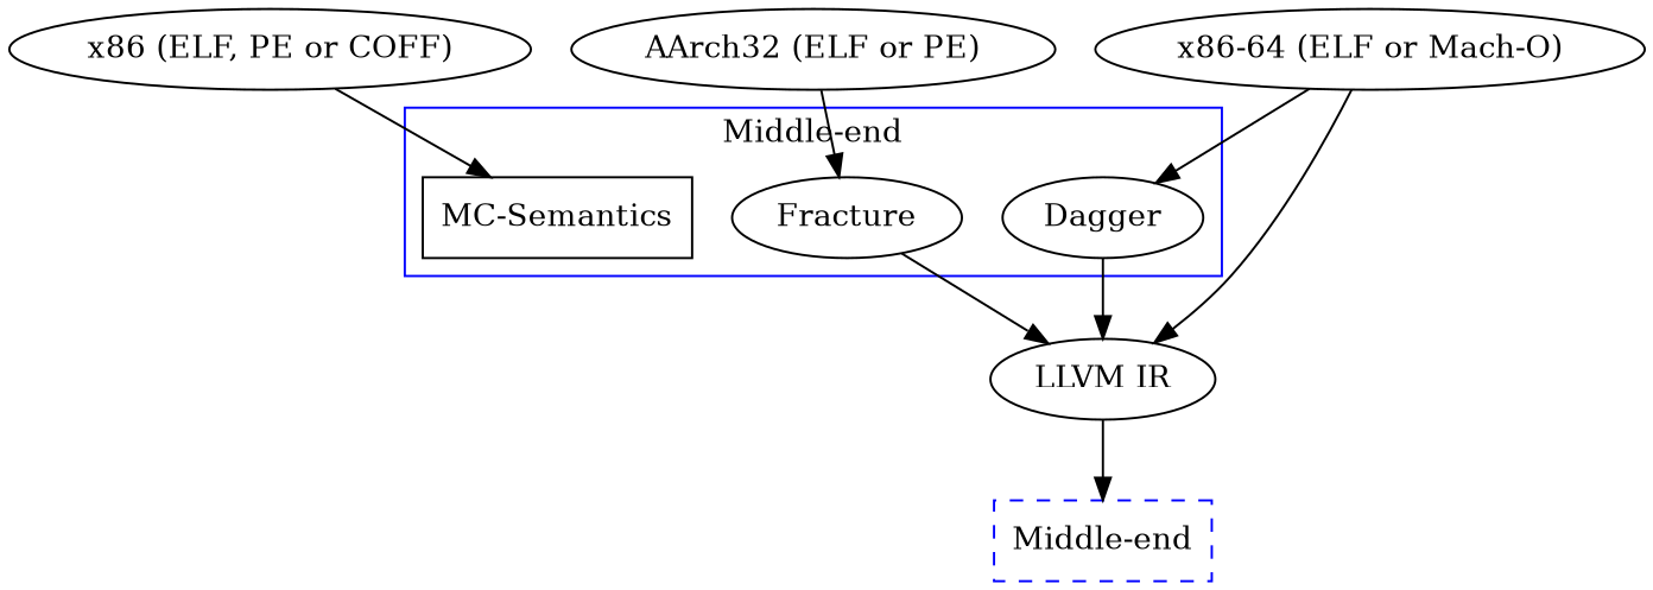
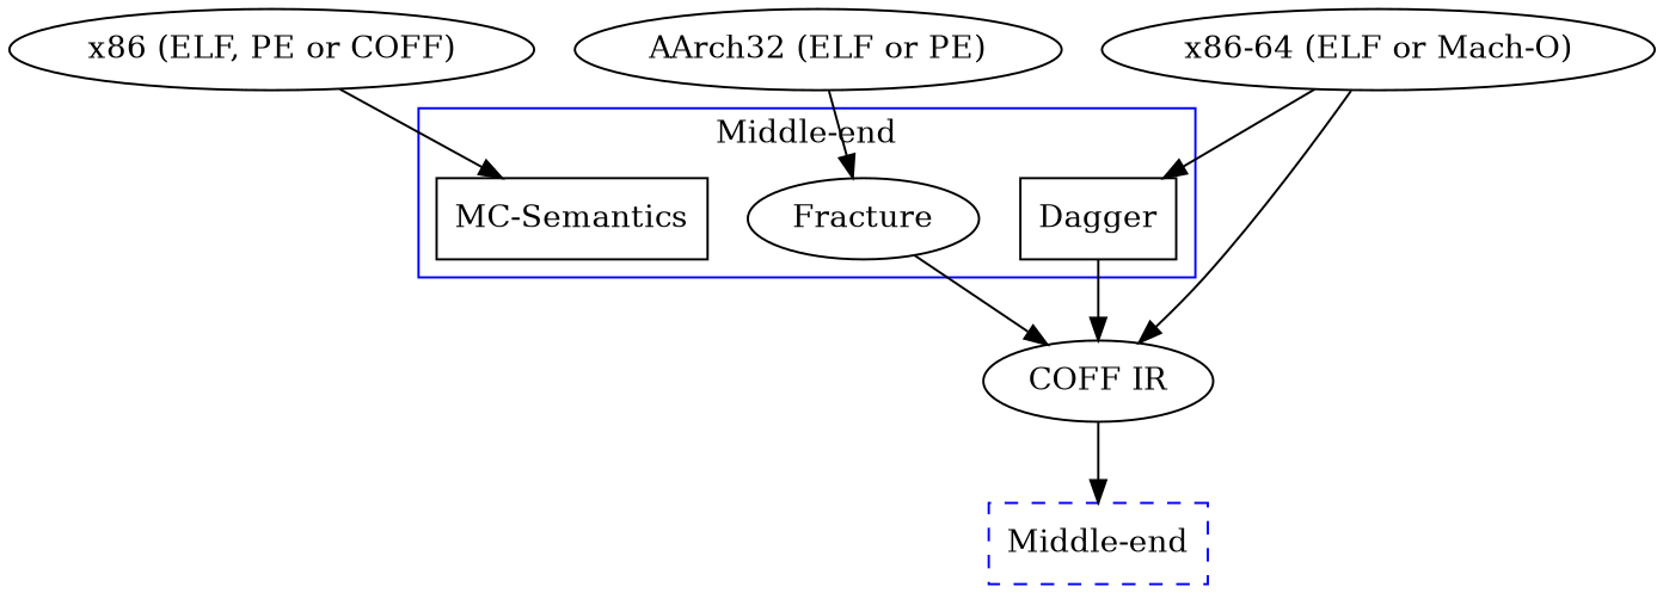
  digraph {
    rankdir=TB
    n1 [label="MC-Semantics" shape=box]
-   n2 [label=Dagger shape=ellipse]
+   n2 [label=Dagger shape=box]
    n3 [label=Fracture shape=ellipse]
-   n4 [label="LLVM IR"]
+   n4 [label="COFF IR"]
    n5 [label="x86 (ELF, PE or COFF)"]
    n6 [label="x86-64 (ELF or Mach-O)"]
    n7 [label="AArch32 (ELF or PE)"]
    n8 [color=blue label="Middle-end" shape=box style=dashed]
    subgraph cluster_1 {
      color=blue
      label="Middle-end"
      n1
      n2
      n3
    }
    n2 -> n4
    n3 -> n4
    n4 -> n8
    n5 -> n1
    n6 -> n2
    n6 -> n4
    n7 -> n3
  }
